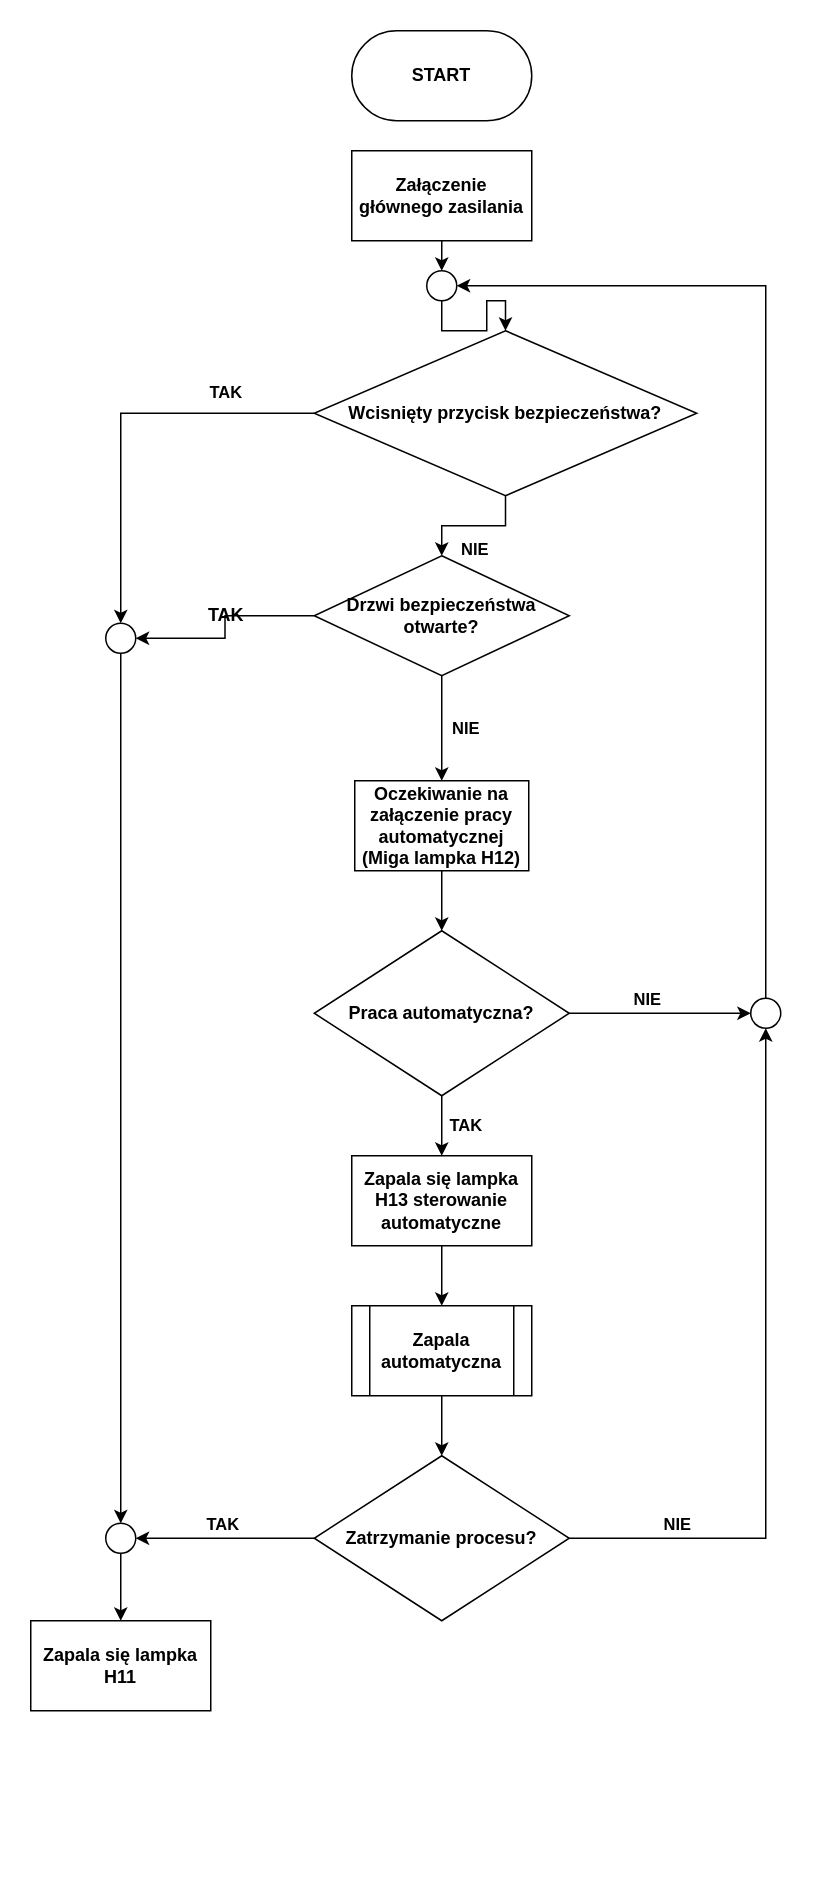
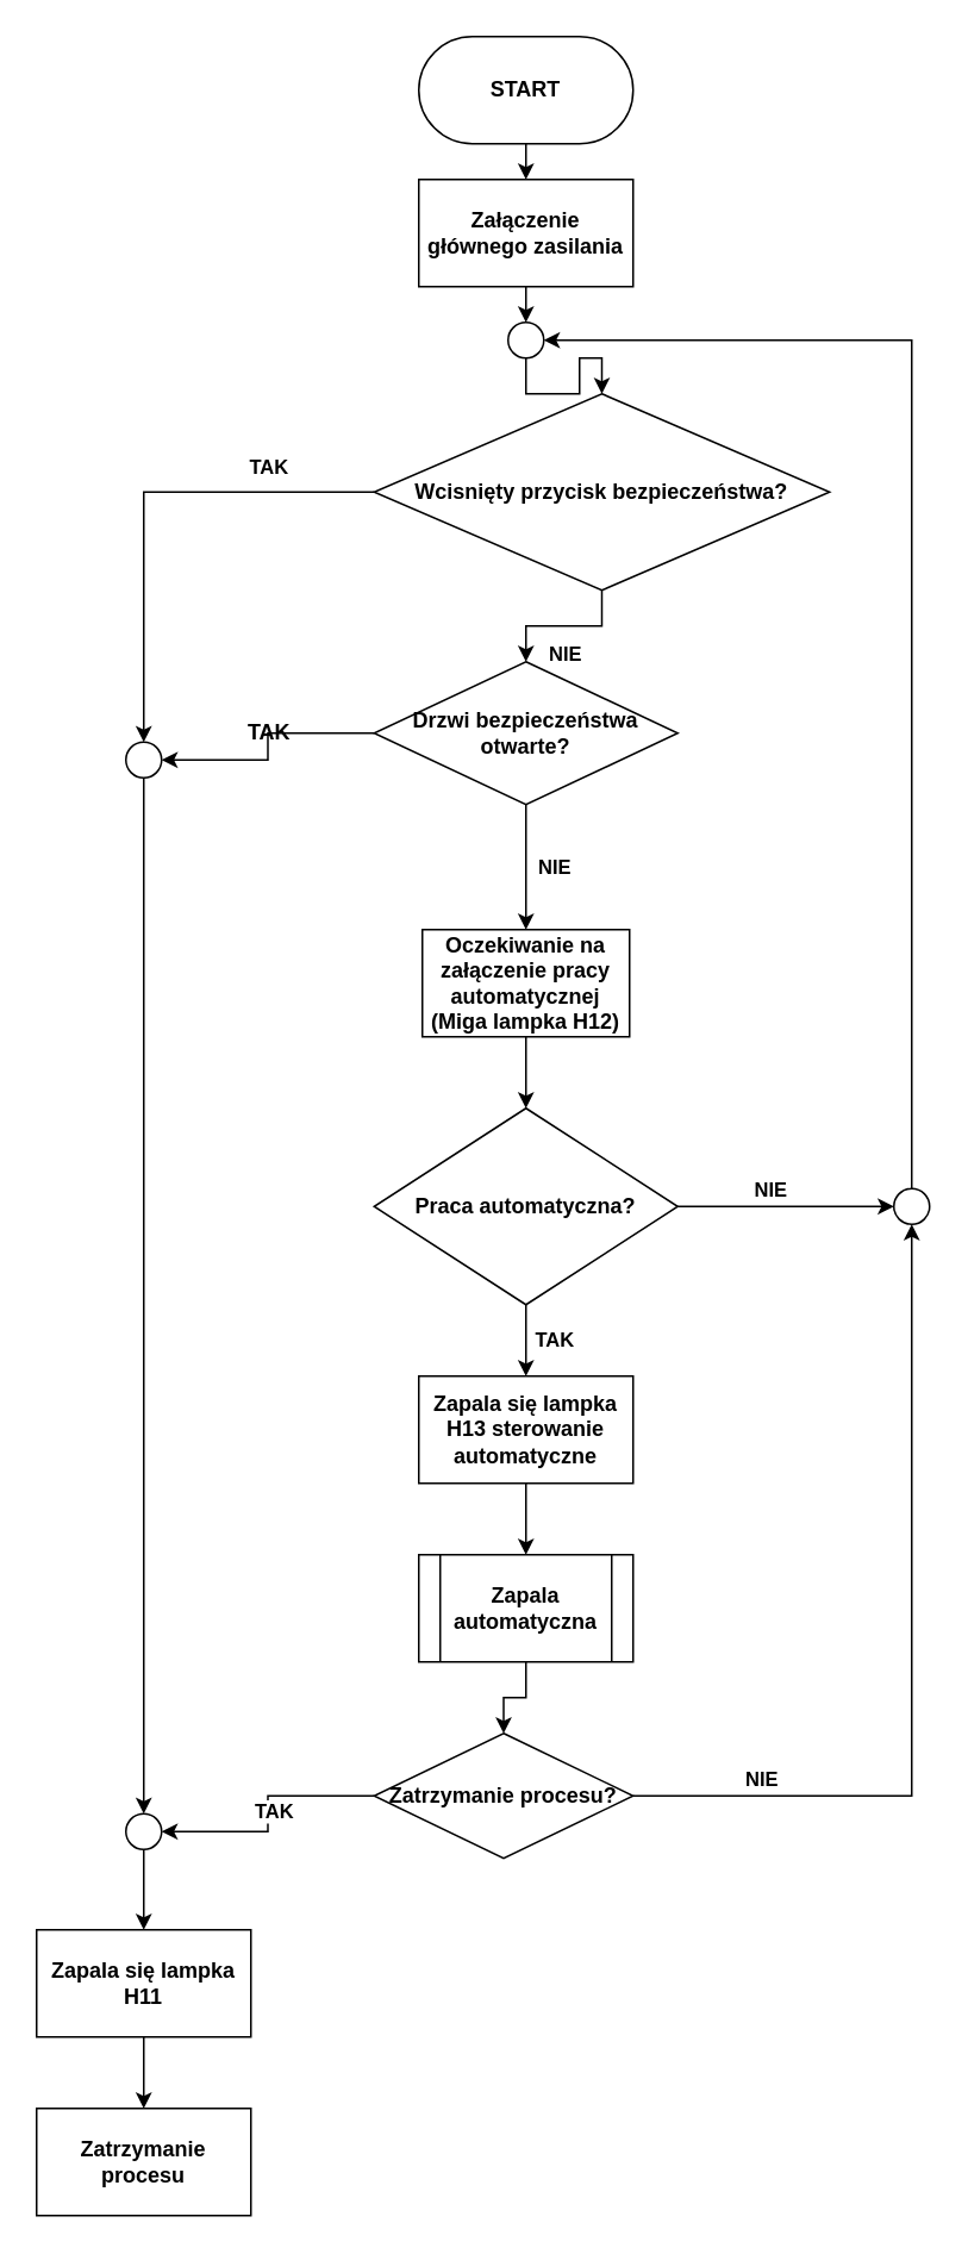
  <mxCell id="0" />
  <mxCell id="1" parent="0" />
+ <mxCell id="2" style="edgeStyle=orthogonalEdgeStyle;rounded=0;orthogonalLoop=1;jettySize=auto;html=1;exitX=0.5;exitY=1;exitDx=0;exitDy=0;entryX=0.5;entryY=0;entryDx=0;entryDy=0;" edge="1" parent="1" source="3" target="5"><mxGeometry relative="1" as="geometry" /></mxCell>
  <mxCell id="3" value="START" style="rounded=1;whiteSpace=wrap;html=1;arcSize=50;fontStyle=1" vertex="1" parent="1"><mxGeometry x="234" y="20" width="120" height="60" as="geometry" /></mxCell>
  <mxCell id="4" style="edgeStyle=orthogonalEdgeStyle;rounded=0;orthogonalLoop=1;jettySize=auto;html=1;exitX=0.5;exitY=1;exitDx=0;exitDy=0;entryX=0.5;entryY=0;entryDx=0;entryDy=0;" edge="1" parent="1" source="5" target="7"><mxGeometry relative="1" as="geometry" /></mxCell>
  <mxCell id="5" value="&lt;b&gt;Załączenie głównego zasilania&lt;/b&gt;" style="rounded=0;whiteSpace=wrap;html=1;" vertex="1" parent="1"><mxGeometry x="234" y="100" width="120" height="60" as="geometry" /></mxCell>
  <mxCell id="6" value="" style="edgeStyle=orthogonalEdgeStyle;rounded=0;orthogonalLoop=1;jettySize=auto;html=1;" edge="1" parent="1" source="7" target="11"><mxGeometry relative="1" as="geometry" /></mxCell>
  <mxCell id="7" value="" style="ellipse;whiteSpace=wrap;html=1;aspect=fixed;" vertex="1" parent="1"><mxGeometry x="284" y="180" width="20" height="20" as="geometry" /></mxCell>
  <mxCell id="8" value="NIE" style="edgeStyle=orthogonalEdgeStyle;rounded=0;orthogonalLoop=1;jettySize=auto;html=1;fontStyle=1" edge="1" parent="1" source="11" target="14"><mxGeometry y="16" relative="1" as="geometry"><mxPoint as="offset" /></mxGeometry></mxCell>
  <mxCell id="9" style="edgeStyle=orthogonalEdgeStyle;rounded=0;orthogonalLoop=1;jettySize=auto;html=1;entryX=0.5;entryY=0;entryDx=0;entryDy=0;" edge="1" parent="1" source="11" target="28"><mxGeometry relative="1" as="geometry" /></mxCell>
  <mxCell id="10" value="&lt;b&gt;TAK&lt;/b&gt;" style="edgeLabel;html=1;align=center;verticalAlign=middle;resizable=0;points=[];" vertex="1" connectable="0" parent="9"><mxGeometry x="-0.638" y="1" relative="1" as="geometry"><mxPoint x="-11" y="-16" as="offset" /></mxGeometry></mxCell>
  <mxCell id="11" value="&lt;b&gt;Wcisnięty przycisk bezpieczeństwa?&lt;/b&gt;" style="rhombus;whiteSpace=wrap;html=1;" vertex="1" parent="1"><mxGeometry x="209" y="220" width="255" height="110" as="geometry" /></mxCell>
  <mxCell id="12" value="NIE" style="edgeStyle=orthogonalEdgeStyle;rounded=0;orthogonalLoop=1;jettySize=auto;html=1;fontStyle=1" edge="1" parent="1" source="14" target="16"><mxGeometry y="16" relative="1" as="geometry"><mxPoint as="offset" /></mxGeometry></mxCell>
  <mxCell id="13" style="edgeStyle=orthogonalEdgeStyle;rounded=0;orthogonalLoop=1;jettySize=auto;html=1;entryX=1;entryY=0.5;entryDx=0;entryDy=0;" edge="1" parent="1" source="14" target="28"><mxGeometry relative="1" as="geometry" /></mxCell>
  <mxCell id="14" value="&lt;b&gt;Drzwi bezpieczeństwa otwarte?&lt;/b&gt;" style="rhombus;whiteSpace=wrap;html=1;" vertex="1" parent="1"><mxGeometry x="209" y="370" width="170" height="80" as="geometry" /></mxCell>
  <mxCell id="15" value="" style="edgeStyle=orthogonalEdgeStyle;rounded=0;orthogonalLoop=1;jettySize=auto;html=1;" edge="1" parent="1" source="16" target="20"><mxGeometry relative="1" as="geometry" /></mxCell>
  <mxCell id="16" value="&lt;b&gt;Oczekiwanie na załączenie pracy automatycznej&lt;br&gt;(Miga lampka H12)&lt;br&gt;&lt;/b&gt;" style="whiteSpace=wrap;html=1;" vertex="1" parent="1"><mxGeometry x="236" y="520" width="116" height="60" as="geometry" /></mxCell>
  <mxCell id="17" value="TAK" style="edgeStyle=orthogonalEdgeStyle;rounded=0;orthogonalLoop=1;jettySize=auto;html=1;fontStyle=1" edge="1" parent="1" source="20" target="22"><mxGeometry y="16" relative="1" as="geometry"><mxPoint as="offset" /></mxGeometry></mxCell>
  <mxCell id="18" style="edgeStyle=orthogonalEdgeStyle;rounded=0;orthogonalLoop=1;jettySize=auto;html=1;" edge="1" parent="1" source="20" target="38"><mxGeometry relative="1" as="geometry" /></mxCell>
  <mxCell id="19" value="&lt;b&gt;NIE&lt;/b&gt;" style="edgeLabel;html=1;align=center;verticalAlign=middle;resizable=0;points=[];" vertex="1" connectable="0" parent="18"><mxGeometry x="-0.159" y="1" relative="1" as="geometry"><mxPoint y="-9" as="offset" /></mxGeometry></mxCell>
  <mxCell id="20" value="&lt;b&gt;Praca automatyczna?&lt;/b&gt;" style="rhombus;whiteSpace=wrap;html=1;" vertex="1" parent="1"><mxGeometry x="209" y="620" width="170" height="110" as="geometry" /></mxCell>
  <mxCell id="21" value="" style="edgeStyle=orthogonalEdgeStyle;rounded=0;orthogonalLoop=1;jettySize=auto;html=1;" edge="1" parent="1" source="22" target="24"><mxGeometry relative="1" as="geometry" /></mxCell>
  <mxCell id="22" value="&lt;b&gt;Zapala się lampka H13 sterowanie automatyczne&lt;br&gt;&lt;/b&gt;" style="whiteSpace=wrap;html=1;" vertex="1" parent="1"><mxGeometry x="234" y="770" width="120" height="60" as="geometry" /></mxCell>
  <mxCell id="23" value="" style="edgeStyle=orthogonalEdgeStyle;rounded=0;orthogonalLoop=1;jettySize=auto;html=1;" edge="1" parent="1" source="24" target="33"><mxGeometry relative="1" as="geometry" /></mxCell>
  <mxCell id="24" value="&lt;b&gt;Zapala automatyczna&lt;/b&gt;" style="shape=process;whiteSpace=wrap;html=1;backgroundOutline=1;" vertex="1" parent="1"><mxGeometry x="234" y="870" width="120" height="60" as="geometry" /></mxCell>
+ <mxCell id="25" style="edgeStyle=orthogonalEdgeStyle;rounded=0;orthogonalLoop=1;jettySize=auto;html=1;entryX=0.5;entryY=0;entryDx=0;entryDy=0;" edge="1" parent="1" source="26" target="34"><mxGeometry relative="1" as="geometry" /></mxCell>
  <mxCell id="26" value="&lt;b&gt;Zapala się lampka H11&lt;/b&gt;" style="whiteSpace=wrap;html=1;" vertex="1" parent="1"><mxGeometry x="20" y="1080" width="120" height="60" as="geometry" /></mxCell>
  <mxCell id="27" style="edgeStyle=orthogonalEdgeStyle;rounded=0;orthogonalLoop=1;jettySize=auto;html=1;entryX=0.5;entryY=0;entryDx=0;entryDy=0;" edge="1" parent="1" source="28" target="36"><mxGeometry relative="1" as="geometry" /></mxCell>
  <mxCell id="28" value="" style="ellipse;whiteSpace=wrap;html=1;aspect=fixed;" vertex="1" parent="1"><mxGeometry x="70" y="415" width="20" height="20" as="geometry" /></mxCell>
  <mxCell id="29" style="edgeStyle=orthogonalEdgeStyle;rounded=0;orthogonalLoop=1;jettySize=auto;html=1;entryX=1;entryY=0.5;entryDx=0;entryDy=0;" edge="1" parent="1" source="33" target="36"><mxGeometry relative="1" as="geometry" /></mxCell>
  <mxCell id="30" value="&lt;b&gt;TAK&lt;/b&gt;" style="edgeLabel;html=1;align=center;verticalAlign=middle;resizable=0;points=[];" vertex="1" connectable="0" parent="29"><mxGeometry x="0.11" y="-1" relative="1" as="geometry"><mxPoint x="4" y="-9" as="offset" /></mxGeometry></mxCell>
  <mxCell id="31" style="edgeStyle=orthogonalEdgeStyle;rounded=0;orthogonalLoop=1;jettySize=auto;html=1;entryX=0.5;entryY=1;entryDx=0;entryDy=0;" edge="1" parent="1" source="33" target="38"><mxGeometry relative="1" as="geometry" /></mxCell>
  <mxCell id="32" value="&lt;b&gt;NIE&lt;/b&gt;" style="edgeLabel;html=1;align=center;verticalAlign=middle;resizable=0;points=[];" vertex="1" connectable="0" parent="31"><mxGeometry x="-0.658" y="1" relative="1" as="geometry"><mxPoint x="-10" y="-9" as="offset" /></mxGeometry></mxCell>
- <mxCell id="33" value="&lt;b&gt;Zatrzymanie procesu?&lt;/b&gt;" style="rhombus;whiteSpace=wrap;html=1;" vertex="1" parent="1"><mxGeometry x="209" y="970" width="170" height="110" as="geometry" /></mxCell>
+ <mxCell id="33" value="&lt;b&gt;Zatrzymanie procesu?&lt;/b&gt;" style="rhombus;whiteSpace=wrap;html=1;" vertex="1" parent="1"><mxGeometry x="209" y="970" width="145" height="70" as="geometry" /></mxCell>
+ <mxCell id="34" value="&lt;b&gt;Zatrzymanie procesu&lt;br&gt;&lt;/b&gt;" style="whiteSpace=wrap;html=1;" vertex="1" parent="1"><mxGeometry x="20" y="1180" width="120" height="60" as="geometry" /></mxCell>
  <mxCell id="35" style="edgeStyle=orthogonalEdgeStyle;rounded=0;orthogonalLoop=1;jettySize=auto;html=1;entryX=0.5;entryY=0;entryDx=0;entryDy=0;" edge="1" parent="1" source="36" target="26"><mxGeometry relative="1" as="geometry" /></mxCell>
  <mxCell id="36" value="" style="ellipse;whiteSpace=wrap;html=1;aspect=fixed;" vertex="1" parent="1"><mxGeometry x="70" y="1015" width="20" height="20" as="geometry" /></mxCell>
  <mxCell id="37" style="edgeStyle=orthogonalEdgeStyle;rounded=0;orthogonalLoop=1;jettySize=auto;html=1;entryX=1;entryY=0.5;entryDx=0;entryDy=0;" edge="1" parent="1" source="38" target="7"><mxGeometry relative="1" as="geometry"><Array as="points"><mxPoint x="510" y="190" /></Array></mxGeometry></mxCell>
  <mxCell id="38" value="" style="ellipse;whiteSpace=wrap;html=1;aspect=fixed;" vertex="1" parent="1"><mxGeometry x="500" y="665" width="20" height="20" as="geometry" /></mxCell>
  <mxCell id="39" value="&lt;b&gt;TAK&lt;/b&gt;" style="text;html=1;align=center;verticalAlign=middle;resizable=0;points=[];autosize=1;strokeColor=none;fillColor=none;" vertex="1" parent="1"><mxGeometry x="130" y="400" width="40" height="20" as="geometry" /></mxCell>
